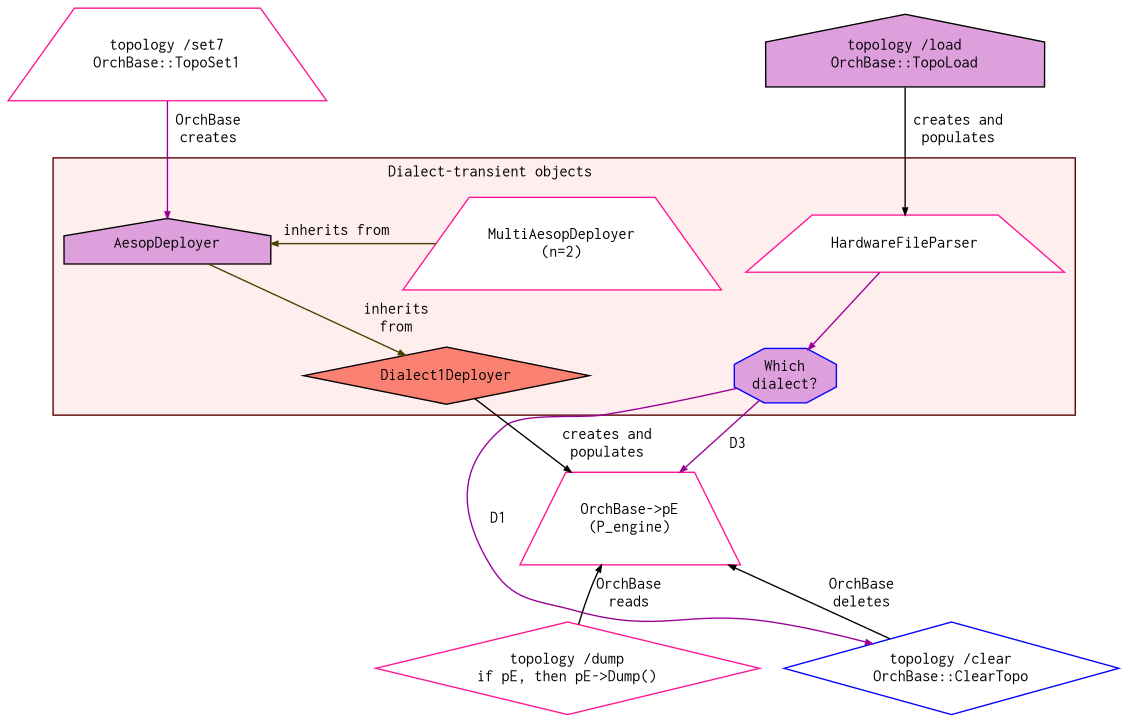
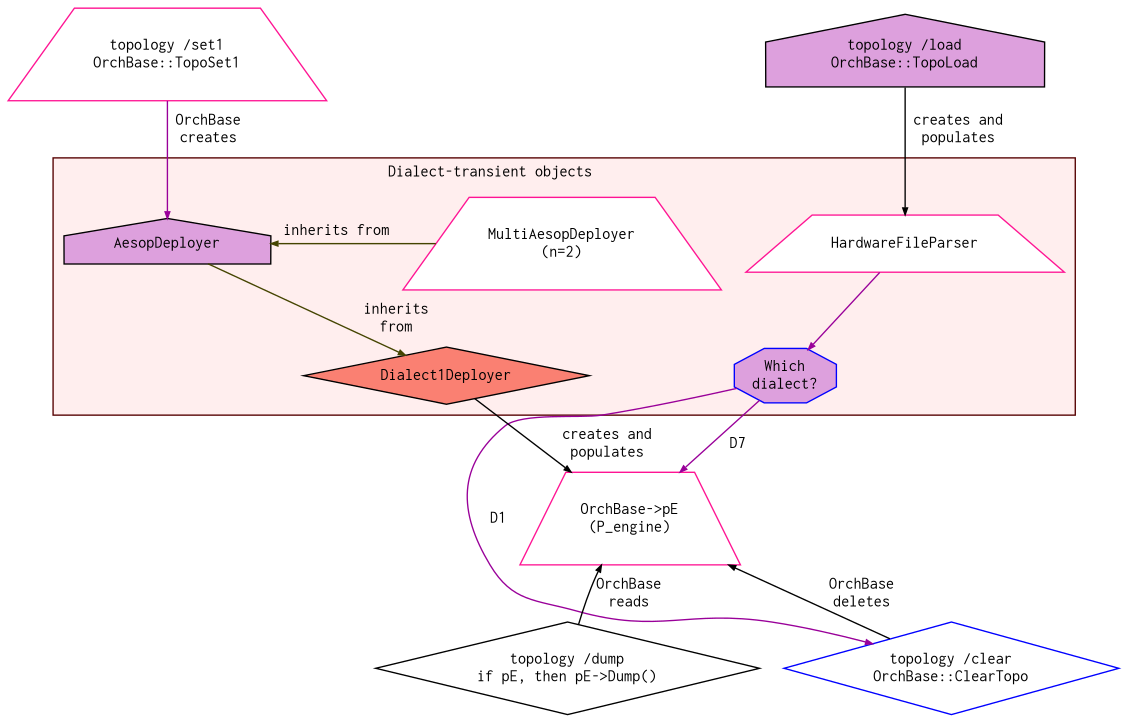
  digraph {
    fontname=Inconsolata
    fontsize=12
    ranksep=0
    node [color=deeppink fillcolor=white fontname=Inconsolata fontsize=12 gradientangle=270 margin=0.05 penwidth=1 shape=trapezium style=filled]
    edge [arrowsize=0.5 fontname=Inconsolata fontsize=12 penwidth=1]
    HardwareFileParser [height=0 width=0]
    n2 [color=blue fillcolor=plum height=0 label="Which\ndialect?" margin=0 shape=octagon width=0]
    n3 [height=0 label="MultiAesopDeployer\n(n=2)" width=0]
    AesopDeployer [color=black fillcolor=plum height=0 shape=house width=0]
    Dialect1Deployer [color=black fillcolor=salmon height=0 shape=diamond width=0]
    n6 [color=blue height=0 label="topology /clear\nOrchBase::ClearTopo" shape=diamond style="solid,filled" width=0]
    n7 [height=0 label="OrchBase->pE\n(P_engine)" width=0]
-   n8 [height=0 label="topology /set7\nOrchBase::TopoSet1" style="solid,filled" width=0]
+   n8 [height=0 label="topology /set1\nOrchBase::TopoSet1" style="solid,filled" width=0]
    n9 [color=black fillcolor=plum height=0 label="topology /load\nOrchBase::TopoLoad" shape=house style="solid,filled" width=0]
-   n10 [height=0 label="topology /dump\nif pE, then pE->Dump()" shape=diamond style="solid,filled" width=0]
+   n10 [color=black height=0 label="topology /dump\nif pE, then pE->Dump()" shape=diamond style="solid,filled" width=0]
    subgraph cluster_1 {
      color="#550000"
      fillcolor="#ffeeee"
      label="Dialect-transient objects                  "
      style=filled
      HardwareFileParser
      n2
      n3
      AesopDeployer
      Dialect1Deployer
    }
    HardwareFileParser -> n2 [color="#990099"]
    n2 -> n6 [color="#990099" constraint=false label=D1]
-   n2 -> n7 [color="#990099" label=D3]
+   n2 -> n7 [color="#990099" label=D7]
    n3 -> AesopDeployer [color="#444400" constraint=false label="inherits from"]
    AesopDeployer -> Dialect1Deployer [color="#444400" label="inherits\nfrom"]
    Dialect1Deployer -> n7 [label=" creates and\n populates"]
    n7 -> n6 [dir=back label="OrchBase\ndeletes"]
    n7 -> n10 [dir=back label="OrchBase\nreads"]
    n8 -> AesopDeployer [color="#990099" label=" OrchBase\n creates"]
    n9 -> HardwareFileParser [label=" creates and\n populates"]
  }
